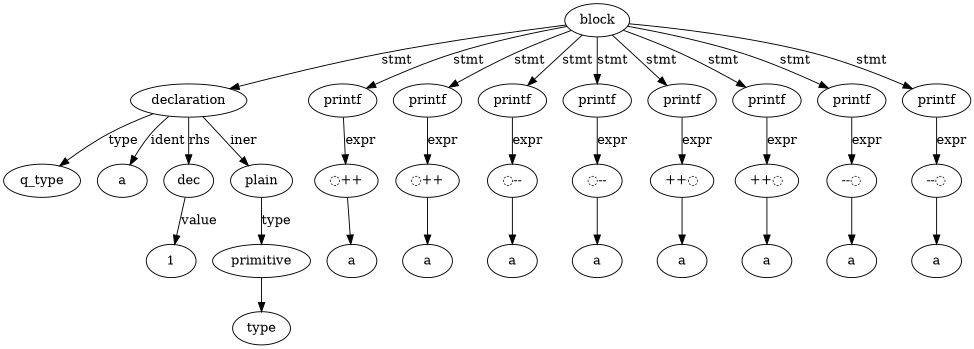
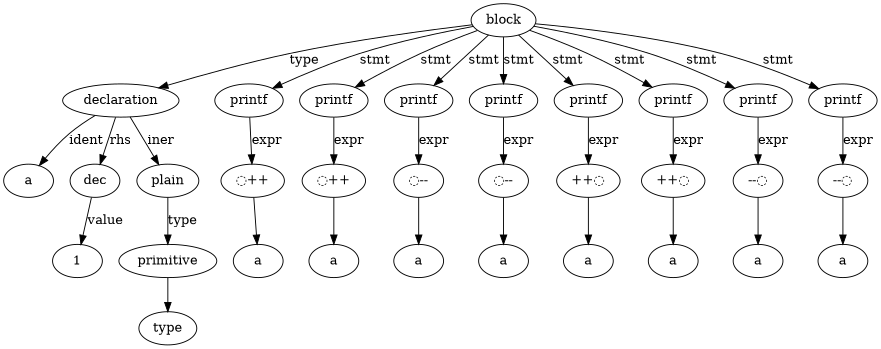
  digraph {
    ordering=out
    n1 [label=block]
    n2 [label=declaration]
    n3 [label=printf]
    n4 [label=printf]
    n5 [label=printf]
    n6 [label=printf]
    n7 [label=printf]
    n8 [label=printf]
    n9 [label=printf]
    n10 [label=printf]
-   n11 [label=q_type]
    n12 [label=a]
    n13 [label=dec]
    n14 [label=plain]
    n15 [label="◌++"]
    n16 [label="◌++"]
    n17 [label="◌--"]
    n18 [label="◌--"]
    n19 [label="++◌"]
    n20 [label="++◌"]
    n21 [label="--◌"]
    n22 [label="--◌"]
    n23 [label=1]
    n24 [label=primitive]
    n25 [label=type]
    n26 [label=a]
    n27 [label=a]
    n28 [label=a]
    n29 [label=a]
    n30 [label=a]
    n31 [label=a]
    n32 [label=a]
    n33 [label=a]
-   n1 -> n2 [label=stmt]
+   n1 -> n2 [label=type]
    n1 -> n3 [label=stmt]
    n1 -> n4 [label=stmt]
    n1 -> n5 [label=stmt]
    n1 -> n6 [label=stmt]
    n1 -> n7 [label=stmt]
    n1 -> n8 [label=stmt]
    n1 -> n9 [label=stmt]
    n1 -> n10 [label=stmt]
-   n2 -> n11 [label=type]
    n2 -> n12 [label=ident]
    n2 -> n13 [label=rhs]
    n2 -> n14 [label=iner]
    n3 -> n15 [label=expr]
    n4 -> n16 [label=expr]
    n5 -> n17 [label=expr]
    n6 -> n18 [label=expr]
    n7 -> n19 [label=expr]
    n8 -> n20 [label=expr]
    n9 -> n21 [label=expr]
    n10 -> n22 [label=expr]
    n13 -> n23 [label=value]
    n14 -> n24 [label=type]
    n15 -> n26
    n16 -> n27
    n17 -> n28
    n18 -> n29
    n19 -> n30
    n20 -> n31
    n21 -> n32
    n22 -> n33
    n24 -> n25
  }
